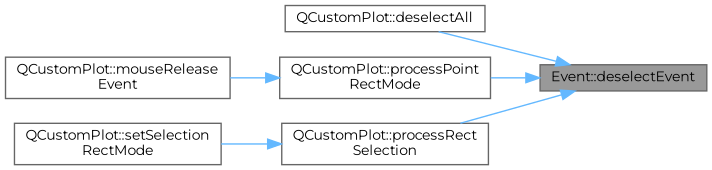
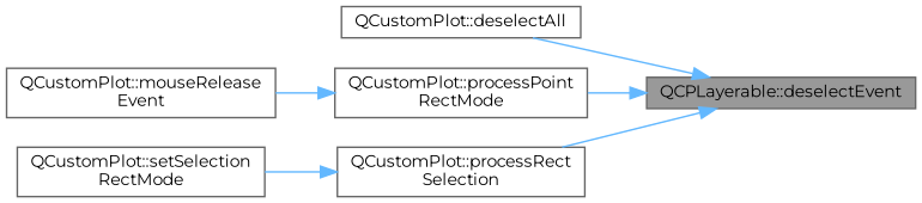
  digraph {
    fontname=Montserrat
    rankdir=RL
    node [color=grey40 fillcolor=white fontname=Montserrat fontsize=10 shape=box style=filled]
    edge [color=steelblue1 dir=back fontname=Montserrat fontsize=10 labelfontname=Helvetica labelfontsize=10 style=solid]
-   n1 [color=gray40 fillcolor=grey60 fontcolor=black height=0.2 label="Event::deselectEvent" width=0.4]
+   n1 [color=gray40 fillcolor=grey60 fontcolor=black height=0.2 label="QCPLayerable::deselectEvent" width=0.4]
    n2 [height=0.2 label="QCustomPlot::deselectAll" width=0.4]
    n3 [height=0.2 label="QCustomPlot::processPoint\lRectMode" width=0.4]
    n4 [height=0.2 label="QCustomPlot::processRect\lSelection" width=0.4]
    n5 [height=0.2 label="QCustomPlot::mouseRelease\lEvent" width=0.4]
    n6 [height=0.2 label="QCustomPlot::setSelection\lRectMode" width=0.4]
    n1 -> n2
    n1 -> n3
    n1 -> n4
    n3 -> n5
    n4 -> n6
  }
